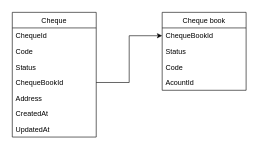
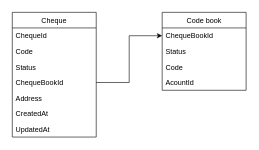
  <mxCell id="0" />
  <mxCell id="1" parent="0" />
  <mxCell id="2" value="Cheque" style="swimlane;fontStyle=0;childLayout=stackLayout;horizontal=1;startSize=26;horizontalStack=0;resizeParent=1;resizeParentMax=0;resizeLast=0;collapsible=1;marginBottom=0;" vertex="1" parent="1"><mxGeometry x="20" y="20" width="140" height="208" as="geometry" /></mxCell>
  <mxCell id="3" value="ChequeId" style="text;strokeColor=none;fillColor=none;align=left;verticalAlign=top;spacingLeft=4;spacingRight=4;overflow=hidden;rotatable=0;points=[[0,0.5],[1,0.5]];portConstraint=eastwest;" vertex="1" parent="2"><mxGeometry y="26" width="140" height="26" as="geometry" /></mxCell>
  <mxCell id="4" value="Code" style="text;strokeColor=none;fillColor=none;align=left;verticalAlign=top;spacingLeft=4;spacingRight=4;overflow=hidden;rotatable=0;points=[[0,0.5],[1,0.5]];portConstraint=eastwest;" vertex="1" parent="2"><mxGeometry y="52" width="140" height="26" as="geometry" /></mxCell>
  <mxCell id="5" value="Status" style="text;strokeColor=none;fillColor=none;align=left;verticalAlign=top;spacingLeft=4;spacingRight=4;overflow=hidden;rotatable=0;points=[[0,0.5],[1,0.5]];portConstraint=eastwest;" vertex="1" parent="2"><mxGeometry y="78" width="140" height="26" as="geometry" /></mxCell>
  <mxCell id="6" value="ChequeBookId" style="text;strokeColor=none;fillColor=none;align=left;verticalAlign=top;spacingLeft=4;spacingRight=4;overflow=hidden;rotatable=0;points=[[0,0.5],[1,0.5]];portConstraint=eastwest;" vertex="1" parent="2"><mxGeometry y="104" width="140" height="26" as="geometry" /></mxCell>
  <mxCell id="7" value="Address" style="text;strokeColor=none;fillColor=none;align=left;verticalAlign=top;spacingLeft=4;spacingRight=4;overflow=hidden;rotatable=0;points=[[0,0.5],[1,0.5]];portConstraint=eastwest;" vertex="1" parent="2"><mxGeometry y="130" width="140" height="26" as="geometry" /></mxCell>
  <mxCell id="8" value="CreatedAt" style="text;strokeColor=none;fillColor=none;align=left;verticalAlign=top;spacingLeft=4;spacingRight=4;overflow=hidden;rotatable=0;points=[[0,0.5],[1,0.5]];portConstraint=eastwest;" vertex="1" parent="2"><mxGeometry y="156" width="140" height="26" as="geometry" /></mxCell>
  <mxCell id="9" value="UpdatedAt" style="text;strokeColor=none;fillColor=none;align=left;verticalAlign=top;spacingLeft=4;spacingRight=4;overflow=hidden;rotatable=0;points=[[0,0.5],[1,0.5]];portConstraint=eastwest;" vertex="1" parent="2"><mxGeometry y="182" width="140" height="26" as="geometry" /></mxCell>
- <mxCell id="10" value="Cheque book" style="swimlane;fontStyle=0;childLayout=stackLayout;horizontal=1;startSize=26;horizontalStack=0;resizeParent=1;resizeParentMax=0;resizeLast=0;collapsible=1;marginBottom=0;" vertex="1" parent="1"><mxGeometry x="270" y="20" width="140" height="130" as="geometry" /></mxCell>
+ <mxCell id="10" value="Code book" style="swimlane;fontStyle=0;childLayout=stackLayout;horizontal=1;startSize=26;horizontalStack=0;resizeParent=1;resizeParentMax=0;resizeLast=0;collapsible=1;marginBottom=0;" vertex="1" parent="1"><mxGeometry x="270" y="20" width="140" height="130" as="geometry" /></mxCell>
  <mxCell id="11" value="ChequeBookId" style="text;strokeColor=none;fillColor=none;align=left;verticalAlign=top;spacingLeft=4;spacingRight=4;overflow=hidden;rotatable=0;points=[[0,0.5],[1,0.5]];portConstraint=eastwest;" vertex="1" parent="10"><mxGeometry y="26" width="140" height="26" as="geometry" /></mxCell>
  <mxCell id="12" value="Status" style="text;strokeColor=none;fillColor=none;align=left;verticalAlign=top;spacingLeft=4;spacingRight=4;overflow=hidden;rotatable=0;points=[[0,0.5],[1,0.5]];portConstraint=eastwest;" vertex="1" parent="10"><mxGeometry y="52" width="140" height="26" as="geometry" /></mxCell>
  <mxCell id="13" value="Code" style="text;strokeColor=none;fillColor=none;align=left;verticalAlign=top;spacingLeft=4;spacingRight=4;overflow=hidden;rotatable=0;points=[[0,0.5],[1,0.5]];portConstraint=eastwest;" vertex="1" parent="10"><mxGeometry y="78" width="140" height="26" as="geometry" /></mxCell>
  <mxCell id="14" value="AcountId" style="text;strokeColor=none;fillColor=none;align=left;verticalAlign=top;spacingLeft=4;spacingRight=4;overflow=hidden;rotatable=0;points=[[0,0.5],[1,0.5]];portConstraint=eastwest;" vertex="1" parent="10"><mxGeometry y="104" width="140" height="26" as="geometry" /></mxCell>
  <mxCell id="15" style="edgeStyle=orthogonalEdgeStyle;rounded=0;orthogonalLoop=1;jettySize=auto;html=1;entryX=0;entryY=0.5;entryDx=0;entryDy=0;" edge="1" parent="1" source="6" target="11"><mxGeometry relative="1" as="geometry" /></mxCell>
